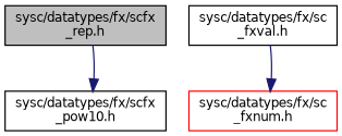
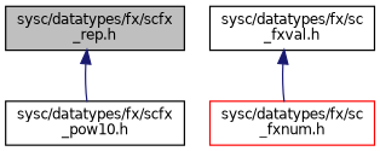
  digraph {
    fontname="DejaVu Sans"
    node [color=black fillcolor=white fontname="DejaVu Sans" fontsize=10 shape=record style=filled]
    edge [color=midnightblue dir=back fontname="DejaVu Sans" fontsize=10 labelfontname=FreeSans labelfontsize=10 style=solid]
    n1 [fillcolor=grey75 fontcolor=black height=0.2 label="sysc/datatypes/fx/scfx\l_rep.h" width=0.4]
    n2 [height=0.2 label="sysc/datatypes/fx/scfx\l_pow10.h" width=0.4]
    n3 [height=0.2 label="sysc/datatypes/fx/sc\l_fxval.h" width=0.4]
    n4 [color=red height=0.2 label="sysc/datatypes/fx/sc\l_fxnum.h" width=0.4]
-   n2 -> n1
-   n4 -> n3
+   n1 -> n2
+   n3 -> n4
  }
